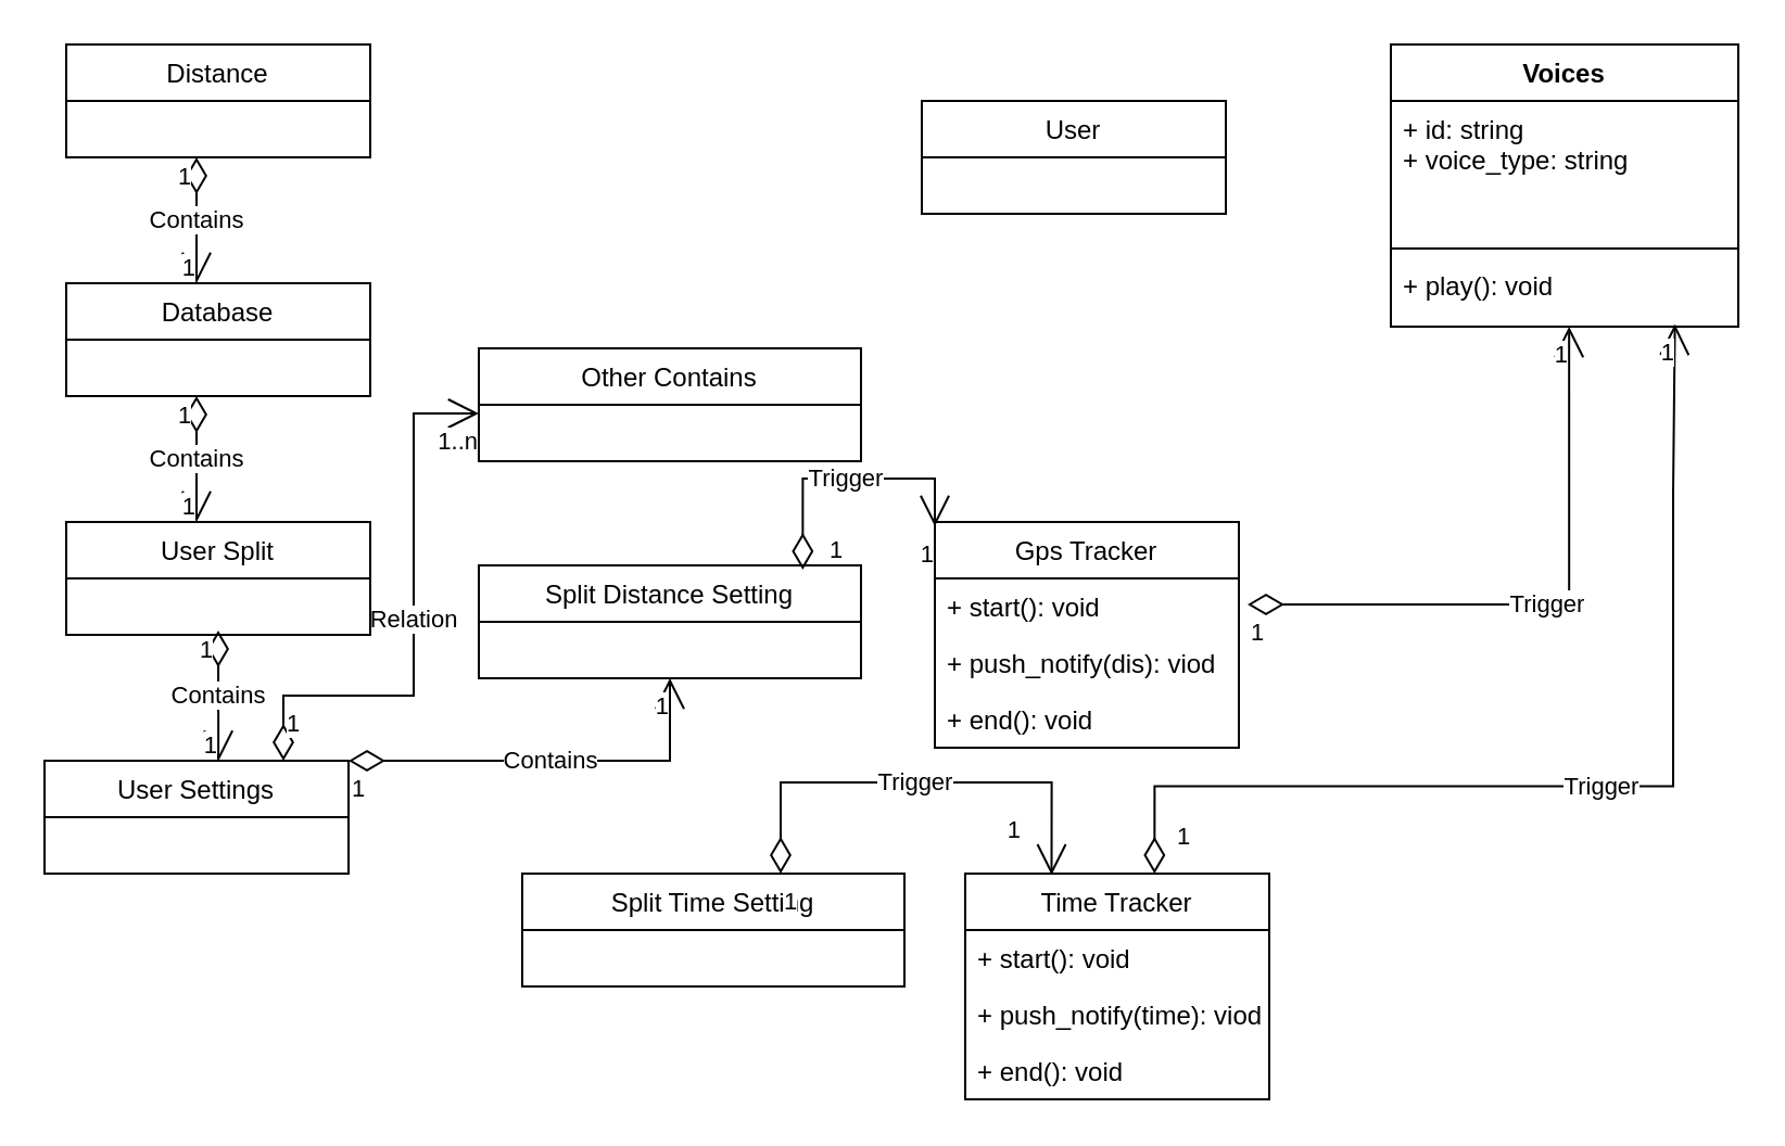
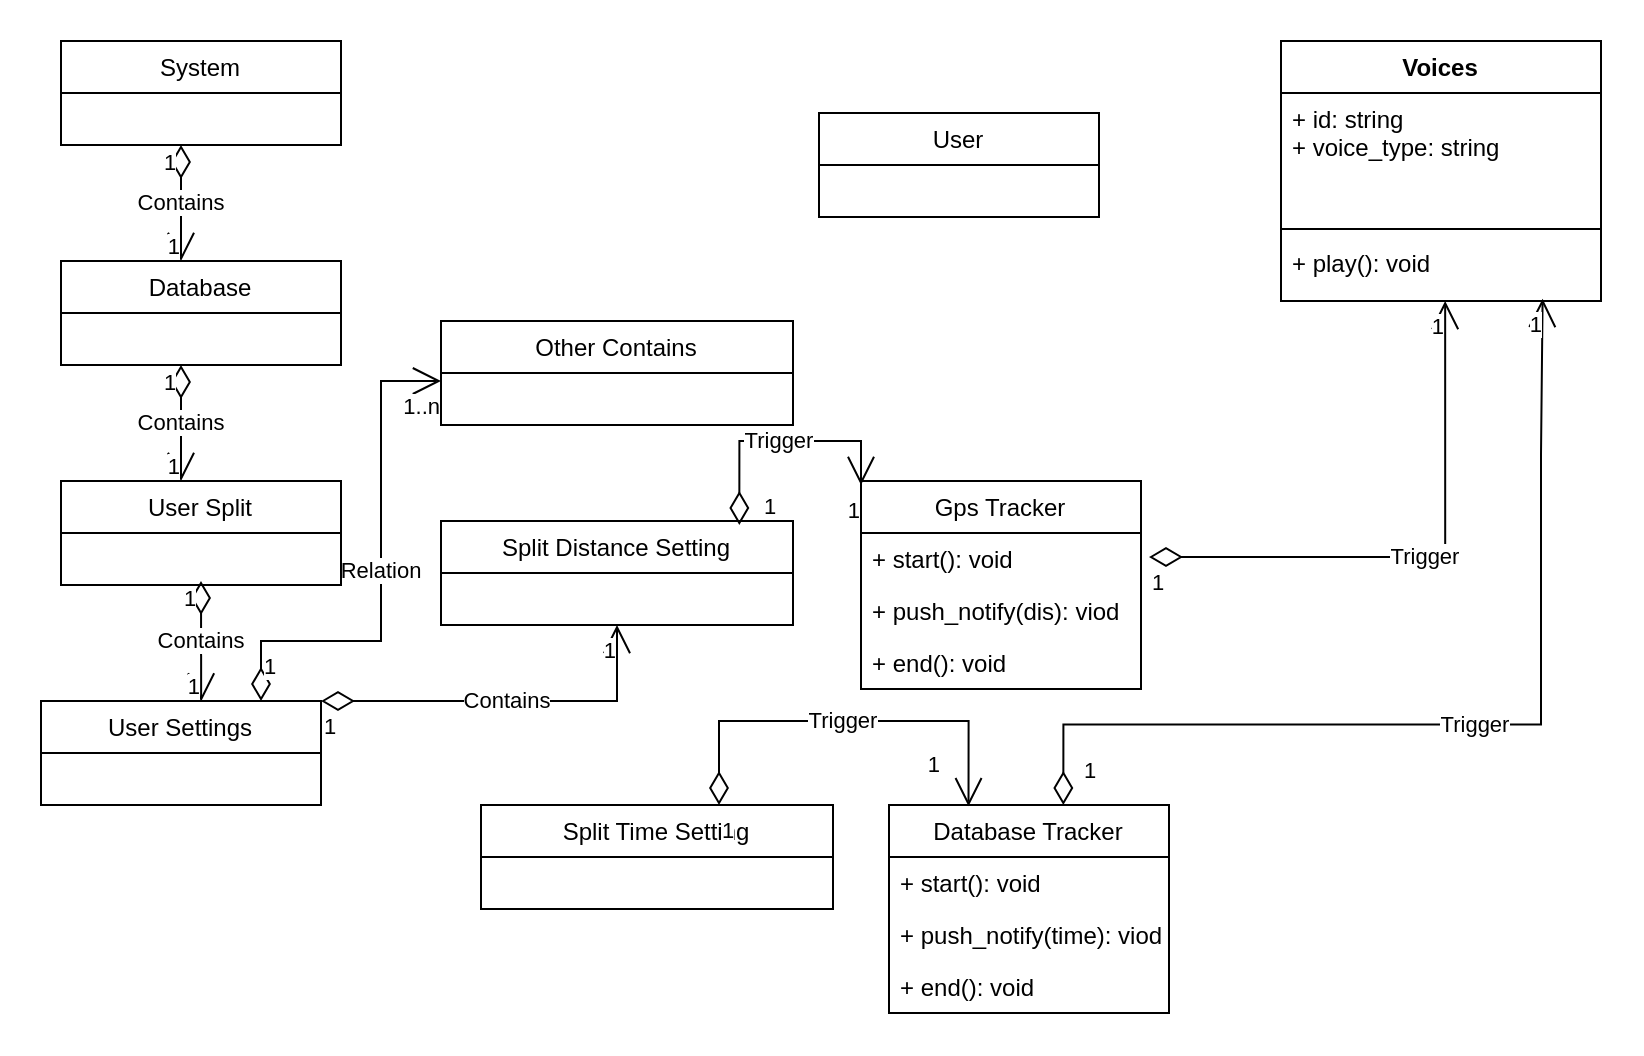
  <mxCell id="0" />
  <mxCell id="1" parent="0" />
  <mxCell id="2" value="Contains" style="endArrow=open;html=1;endSize=12;startArrow=diamondThin;startSize=14;startFill=0;edgeStyle=orthogonalEdgeStyle;rounded=0;exitX=0.5;exitY=1;exitDx=0;exitDy=0;" edge="1" parent="1" target="17"><mxGeometry relative="1" as="geometry"><mxPoint x="90" y="182" as="sourcePoint" /><mxPoint x="90" y="248" as="targetPoint" /><Array as="points"><mxPoint x="90" y="230" /><mxPoint x="90" y="230" /></Array></mxGeometry></mxCell>
  <mxCell id="3" value="1" style="edgeLabel;resizable=0;html=1;align=left;verticalAlign=top;" connectable="0" vertex="1" parent="2"><mxGeometry x="-1" relative="1" as="geometry"><mxPoint x="-10" y="-4" as="offset" /></mxGeometry></mxCell>
  <mxCell id="4" value="1" style="edgeLabel;resizable=0;html=1;align=right;verticalAlign=top;" connectable="0" vertex="1" parent="2"><mxGeometry x="1" relative="1" as="geometry"><mxPoint y="-20" as="offset" /></mxGeometry></mxCell>
  <mxCell id="5" value="Relation" style="endArrow=open;html=1;endSize=12;startArrow=diamondThin;startSize=14;startFill=0;edgeStyle=orthogonalEdgeStyle;rounded=0;" edge="1" parent="1"><mxGeometry relative="1" as="geometry"><mxPoint x="130" y="350" as="sourcePoint" /><mxPoint x="220" y="190" as="targetPoint" /><Array as="points"><mxPoint x="130" y="320" /><mxPoint x="190" y="320" /><mxPoint x="190" y="190" /></Array></mxGeometry></mxCell>
  <mxCell id="6" value="1" style="edgeLabel;resizable=0;html=1;align=left;verticalAlign=top;" connectable="0" vertex="1" parent="5"><mxGeometry x="-1" relative="1" as="geometry"><mxPoint y="-30" as="offset" /></mxGeometry></mxCell>
  <mxCell id="7" value="1..n" style="edgeLabel;resizable=0;html=1;align=right;verticalAlign=top;" connectable="0" vertex="1" parent="5"><mxGeometry x="1" relative="1" as="geometry" /></mxCell>
- <mxCell id="8" value="Distance" style="swimlane;fontStyle=0;childLayout=stackLayout;horizontal=1;startSize=26;fillColor=none;horizontalStack=0;resizeParent=1;resizeParentMax=0;resizeLast=0;collapsible=1;marginBottom=0;" vertex="1" parent="1"><mxGeometry x="30" y="20" width="140" height="52" as="geometry" /></mxCell>
+ <mxCell id="8" value="System" style="swimlane;fontStyle=0;childLayout=stackLayout;horizontal=1;startSize=26;fillColor=none;horizontalStack=0;resizeParent=1;resizeParentMax=0;resizeLast=0;collapsible=1;marginBottom=0;" vertex="1" parent="1"><mxGeometry x="30" y="20" width="140" height="52" as="geometry" /></mxCell>
  <mxCell id="9" value="Contains" style="endArrow=open;html=1;endSize=12;startArrow=diamondThin;startSize=14;startFill=0;edgeStyle=orthogonalEdgeStyle;rounded=0;exitX=0.5;exitY=1;exitDx=0;exitDy=0;" edge="1" parent="8" target="12"><mxGeometry relative="1" as="geometry"><mxPoint x="60" y="52" as="sourcePoint" /><mxPoint x="60" y="118" as="targetPoint" /><Array as="points"><mxPoint x="60" y="80" /><mxPoint x="60" y="80" /></Array></mxGeometry></mxCell>
  <mxCell id="10" value="1" style="edgeLabel;resizable=0;html=1;align=left;verticalAlign=top;" connectable="0" vertex="1" parent="9"><mxGeometry x="-1" relative="1" as="geometry"><mxPoint x="-10" y="-4" as="offset" /></mxGeometry></mxCell>
  <mxCell id="11" value="1" style="edgeLabel;resizable=0;html=1;align=right;verticalAlign=top;" connectable="0" vertex="1" parent="9"><mxGeometry x="1" relative="1" as="geometry"><mxPoint y="-20" as="offset" /></mxGeometry></mxCell>
  <mxCell id="12" value="Database" style="swimlane;fontStyle=0;childLayout=stackLayout;horizontal=1;startSize=26;fillColor=none;horizontalStack=0;resizeParent=1;resizeParentMax=0;resizeLast=0;collapsible=1;marginBottom=0;" vertex="1" parent="1"><mxGeometry x="30" y="130" width="140" height="52" as="geometry" /></mxCell>
- <mxCell id="13" value="User" style="swimlane;fontStyle=0;childLayout=stackLayout;horizontal=1;startSize=26;fillColor=none;horizontalStack=0;resizeParent=1;resizeParentMax=0;resizeLast=0;collapsible=1;marginBottom=0;" vertex="1" parent="1"><mxGeometry x="424" y="46" width="140" height="52" as="geometry" /></mxCell>
+ <mxCell id="13" value="User" style="swimlane;fontStyle=0;childLayout=stackLayout;horizontal=1;startSize=26;fillColor=none;horizontalStack=0;resizeParent=1;resizeParentMax=0;resizeLast=0;collapsible=1;marginBottom=0;" vertex="1" parent="1"><mxGeometry x="409" y="56" width="140" height="52" as="geometry" /></mxCell>
  <mxCell id="14" value="Split Distance Setting" style="swimlane;fontStyle=0;childLayout=stackLayout;horizontal=1;startSize=26;fillColor=none;horizontalStack=0;resizeParent=1;resizeParentMax=0;resizeLast=0;collapsible=1;marginBottom=0;" vertex="1" parent="1"><mxGeometry x="220" y="260" width="176" height="52" as="geometry" /></mxCell>
  <mxCell id="15" value="Other Contains" style="swimlane;fontStyle=0;childLayout=stackLayout;horizontal=1;startSize=26;fillColor=none;horizontalStack=0;resizeParent=1;resizeParentMax=0;resizeLast=0;collapsible=1;marginBottom=0;" vertex="1" parent="1"><mxGeometry x="220" y="160" width="176" height="52" as="geometry" /></mxCell>
  <mxCell id="16" value="User Settings" style="swimlane;fontStyle=0;childLayout=stackLayout;horizontal=1;startSize=26;fillColor=none;horizontalStack=0;resizeParent=1;resizeParentMax=0;resizeLast=0;collapsible=1;marginBottom=0;" vertex="1" parent="1"><mxGeometry x="20" y="350" width="140" height="52" as="geometry" /></mxCell>
  <mxCell id="17" value="User Split" style="swimlane;fontStyle=0;childLayout=stackLayout;horizontal=1;startSize=26;fillColor=none;horizontalStack=0;resizeParent=1;resizeParentMax=0;resizeLast=0;collapsible=1;marginBottom=0;" vertex="1" parent="1"><mxGeometry x="30" y="240" width="140" height="52" as="geometry" /></mxCell>
  <mxCell id="18" value="Contains" style="endArrow=open;html=1;endSize=12;startArrow=diamondThin;startSize=14;startFill=0;edgeStyle=orthogonalEdgeStyle;rounded=0;entryX=0.572;entryY=0.005;entryDx=0;entryDy=0;entryPerimeter=0;" edge="1" parent="17" target="16"><mxGeometry relative="1" as="geometry"><mxPoint x="70" y="50" as="sourcePoint" /><mxPoint x="69.94" y="100" as="targetPoint" /><Array as="points"><mxPoint x="70" y="50" /><mxPoint x="70" y="75" /></Array></mxGeometry></mxCell>
  <mxCell id="19" value="1" style="edgeLabel;resizable=0;html=1;align=left;verticalAlign=top;" connectable="0" vertex="1" parent="18"><mxGeometry x="-1" relative="1" as="geometry"><mxPoint x="-10" y="-4" as="offset" /></mxGeometry></mxCell>
  <mxCell id="20" value="1" style="edgeLabel;resizable=0;html=1;align=right;verticalAlign=top;" connectable="0" vertex="1" parent="18"><mxGeometry x="1" relative="1" as="geometry"><mxPoint y="-20" as="offset" /></mxGeometry></mxCell>
  <mxCell id="21" value="Split Time Setting" style="swimlane;fontStyle=0;childLayout=stackLayout;horizontal=1;startSize=26;fillColor=none;horizontalStack=0;resizeParent=1;resizeParentMax=0;resizeLast=0;collapsible=1;marginBottom=0;" vertex="1" parent="1"><mxGeometry x="240" y="402" width="176" height="52" as="geometry" /></mxCell>
  <mxCell id="22" value="Voices" style="swimlane;fontStyle=1;align=center;verticalAlign=top;childLayout=stackLayout;horizontal=1;startSize=26;horizontalStack=0;resizeParent=1;resizeParentMax=0;resizeLast=0;collapsible=1;marginBottom=0;" vertex="1" parent="1"><mxGeometry x="640" y="20" width="160" height="130" as="geometry" /></mxCell>
  <mxCell id="23" value="+ id: string&#10;+ voice_type: string" style="text;strokeColor=none;fillColor=none;align=left;verticalAlign=top;spacingLeft=4;spacingRight=4;overflow=hidden;rotatable=0;points=[[0,0.5],[1,0.5]];portConstraint=eastwest;imageHeight=49;" vertex="1" parent="22"><mxGeometry y="26" width="160" height="64" as="geometry" /></mxCell>
  <mxCell id="24" value="" style="line;strokeWidth=1;fillColor=none;align=left;verticalAlign=middle;spacingTop=-1;spacingLeft=3;spacingRight=3;rotatable=0;labelPosition=right;points=[];portConstraint=eastwest;" vertex="1" parent="22"><mxGeometry y="90" width="160" height="8" as="geometry" /></mxCell>
  <mxCell id="25" value="+ play(): void" style="text;strokeColor=none;fillColor=none;align=left;verticalAlign=top;spacingLeft=4;spacingRight=4;overflow=hidden;rotatable=0;points=[[0,0.5],[1,0.5]];portConstraint=eastwest;" vertex="1" parent="22"><mxGeometry y="98" width="160" height="32" as="geometry" /></mxCell>
  <mxCell id="26" value="Contains" style="endArrow=open;html=1;endSize=12;startArrow=diamondThin;startSize=14;startFill=0;edgeStyle=orthogonalEdgeStyle;rounded=0;exitX=1;exitY=0.5;exitDx=0;exitDy=0;entryX=0.5;entryY=1;entryDx=0;entryDy=0;" edge="1" parent="1" target="14"><mxGeometry relative="1" as="geometry"><mxPoint x="160" y="350" as="sourcePoint" /><mxPoint x="328" y="428" as="targetPoint" /><Array as="points"><mxPoint x="308" y="350" /></Array></mxGeometry></mxCell>
  <mxCell id="27" value="1" style="edgeLabel;resizable=0;html=1;align=left;verticalAlign=top;" connectable="0" vertex="1" parent="26"><mxGeometry x="-1" relative="1" as="geometry" /></mxCell>
  <mxCell id="28" value="1" style="edgeLabel;resizable=0;html=1;align=right;verticalAlign=top;" connectable="0" vertex="1" parent="26"><mxGeometry x="1" relative="1" as="geometry" /></mxCell>
  <mxCell id="29" value="Trigger" style="endArrow=open;html=1;endSize=12;startArrow=diamondThin;startSize=14;startFill=0;edgeStyle=orthogonalEdgeStyle;rounded=0;exitX=1;exitY=0.5;exitDx=0;exitDy=0;entryX=0.513;entryY=1;entryDx=0;entryDy=0;entryPerimeter=0;" edge="1" parent="1" target="25"><mxGeometry relative="1" as="geometry"><mxPoint x="574" y="278" as="sourcePoint" /><mxPoint x="722" y="240" as="targetPoint" /><Array as="points"><mxPoint x="722" y="278" /></Array></mxGeometry></mxCell>
  <mxCell id="30" value="1" style="edgeLabel;resizable=0;html=1;align=left;verticalAlign=top;" connectable="0" vertex="1" parent="29"><mxGeometry x="-1" relative="1" as="geometry" /></mxCell>
  <mxCell id="31" value="1" style="edgeLabel;resizable=0;html=1;align=right;verticalAlign=top;" connectable="0" vertex="1" parent="29"><mxGeometry x="1" relative="1" as="geometry" /></mxCell>
  <mxCell id="32" value="Trigger" style="endArrow=open;html=1;endSize=12;startArrow=diamondThin;startSize=14;startFill=0;edgeStyle=orthogonalEdgeStyle;rounded=0;exitX=0.5;exitY=0;exitDx=0;exitDy=0;entryX=0.134;entryY=0.012;entryDx=0;entryDy=0;entryPerimeter=0;" edge="1" parent="1"><mxGeometry x="-0.007" relative="1" as="geometry"><mxPoint x="359" y="402" as="sourcePoint" /><mxPoint x="483.76" y="402.624" as="targetPoint" /><Array as="points"><mxPoint x="359" y="360" /><mxPoint x="484" y="360" /></Array><mxPoint as="offset" /></mxGeometry></mxCell>
  <mxCell id="33" value="1" style="edgeLabel;resizable=0;html=1;align=left;verticalAlign=top;" connectable="0" vertex="1" parent="32"><mxGeometry x="-1" relative="1" as="geometry" /></mxCell>
  <mxCell id="34" value="1" style="edgeLabel;resizable=0;html=1;align=right;verticalAlign=top;" connectable="0" vertex="1" parent="32"><mxGeometry x="1" relative="1" as="geometry"><mxPoint x="-14" y="-33" as="offset" /></mxGeometry></mxCell>
  <mxCell id="35" value="Gps Tracker" style="swimlane;fontStyle=0;childLayout=stackLayout;horizontal=1;startSize=26;fillColor=none;horizontalStack=0;resizeParent=1;resizeParentMax=0;resizeLast=0;collapsible=1;marginBottom=0;" vertex="1" parent="1"><mxGeometry x="430" y="240" width="140" height="104" as="geometry" /></mxCell>
  <mxCell id="36" value="+ start(): void" style="text;strokeColor=none;fillColor=none;align=left;verticalAlign=top;spacingLeft=4;spacingRight=4;overflow=hidden;rotatable=0;points=[[0,0.5],[1,0.5]];portConstraint=eastwest;" vertex="1" parent="35"><mxGeometry y="26" width="140" height="26" as="geometry" /></mxCell>
  <mxCell id="37" value="+ push_notify(dis): viod" style="text;strokeColor=none;fillColor=none;align=left;verticalAlign=top;spacingLeft=4;spacingRight=4;overflow=hidden;rotatable=0;points=[[0,0.5],[1,0.5]];portConstraint=eastwest;" vertex="1" parent="35"><mxGeometry y="52" width="140" height="26" as="geometry" /></mxCell>
  <mxCell id="38" value="+ end(): void" style="text;strokeColor=none;fillColor=none;align=left;verticalAlign=top;spacingLeft=4;spacingRight=4;overflow=hidden;rotatable=0;points=[[0,0.5],[1,0.5]];portConstraint=eastwest;" vertex="1" parent="35"><mxGeometry y="78" width="140" height="26" as="geometry" /></mxCell>
  <mxCell id="39" value="Trigger" style="endArrow=open;html=1;endSize=12;startArrow=diamondThin;startSize=14;startFill=0;edgeStyle=orthogonalEdgeStyle;rounded=0;exitX=0.5;exitY=0;exitDx=0;exitDy=0;" edge="1" parent="1"><mxGeometry x="-0.007" relative="1" as="geometry"><mxPoint x="369.16" y="261.96" as="sourcePoint" /><mxPoint x="430" y="242" as="targetPoint" /><Array as="points"><mxPoint x="369" y="220" /><mxPoint x="430" y="220" /><mxPoint x="430" y="242" /></Array><mxPoint as="offset" /></mxGeometry></mxCell>
  <mxCell id="40" value="1" style="edgeLabel;resizable=0;html=1;align=left;verticalAlign=top;" connectable="0" vertex="1" parent="39"><mxGeometry x="-1" relative="1" as="geometry"><mxPoint x="11" y="-22" as="offset" /></mxGeometry></mxCell>
  <mxCell id="41" value="1" style="edgeLabel;resizable=0;html=1;align=right;verticalAlign=top;" connectable="0" vertex="1" parent="39"><mxGeometry x="1" relative="1" as="geometry" /></mxCell>
- <mxCell id="42" value="Time Tracker" style="swimlane;fontStyle=0;childLayout=stackLayout;horizontal=1;startSize=26;fillColor=none;horizontalStack=0;resizeParent=1;resizeParentMax=0;resizeLast=0;collapsible=1;marginBottom=0;" vertex="1" parent="1"><mxGeometry x="444" y="402" width="140" height="104" as="geometry" /></mxCell>
+ <mxCell id="42" value="Database Tracker" style="swimlane;fontStyle=0;childLayout=stackLayout;horizontal=1;startSize=26;fillColor=none;horizontalStack=0;resizeParent=1;resizeParentMax=0;resizeLast=0;collapsible=1;marginBottom=0;" vertex="1" parent="1"><mxGeometry x="444" y="402" width="140" height="104" as="geometry" /></mxCell>
  <mxCell id="43" value="+ start(): void" style="text;strokeColor=none;fillColor=none;align=left;verticalAlign=top;spacingLeft=4;spacingRight=4;overflow=hidden;rotatable=0;points=[[0,0.5],[1,0.5]];portConstraint=eastwest;" vertex="1" parent="42"><mxGeometry y="26" width="140" height="26" as="geometry" /></mxCell>
  <mxCell id="44" value="+ push_notify(time): viod" style="text;strokeColor=none;fillColor=none;align=left;verticalAlign=top;spacingLeft=4;spacingRight=4;overflow=hidden;rotatable=0;points=[[0,0.5],[1,0.5]];portConstraint=eastwest;" vertex="1" parent="42"><mxGeometry y="52" width="140" height="26" as="geometry" /></mxCell>
  <mxCell id="45" value="+ end(): void" style="text;strokeColor=none;fillColor=none;align=left;verticalAlign=top;spacingLeft=4;spacingRight=4;overflow=hidden;rotatable=0;points=[[0,0.5],[1,0.5]];portConstraint=eastwest;" vertex="1" parent="42"><mxGeometry y="78" width="140" height="26" as="geometry" /></mxCell>
  <mxCell id="46" value="Trigger" style="endArrow=open;html=1;endSize=12;startArrow=diamondThin;startSize=14;startFill=0;edgeStyle=orthogonalEdgeStyle;rounded=0;exitX=0.694;exitY=-0.035;exitDx=0;exitDy=0;entryX=0.88;entryY=1.069;entryDx=0;entryDy=0;entryPerimeter=0;exitPerimeter=0;" edge="1" parent="42"><mxGeometry relative="1" as="geometry"><mxPoint x="87.16" y="-5.684e-14" as="sourcePoint" /><mxPoint x="326.8" y="-253.082" as="targetPoint" /><Array as="points"><mxPoint x="87" y="-40.18" /><mxPoint x="326" y="-40.18" /><mxPoint x="326" y="-175.18" /><mxPoint x="327" y="-175.18" /></Array></mxGeometry></mxCell>
  <mxCell id="47" value="1" style="edgeLabel;resizable=0;html=1;align=left;verticalAlign=top;" connectable="0" vertex="1" parent="46"><mxGeometry x="-1" relative="1" as="geometry"><mxPoint x="9" y="-30" as="offset" /></mxGeometry></mxCell>
  <mxCell id="48" value="1" style="edgeLabel;resizable=0;html=1;align=right;verticalAlign=top;" connectable="0" vertex="1" parent="46"><mxGeometry x="1" relative="1" as="geometry" /></mxCell>
